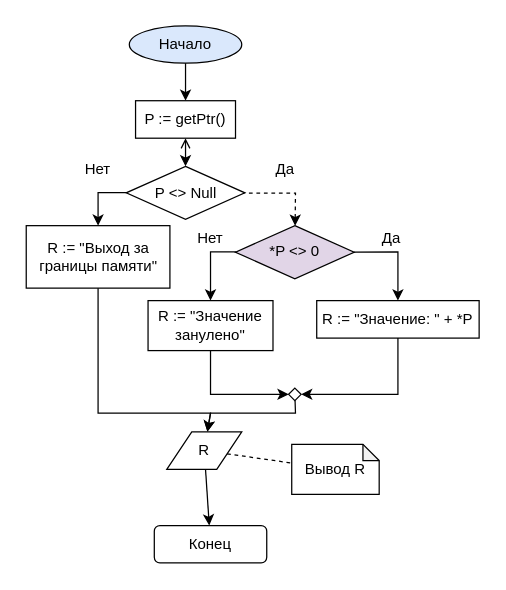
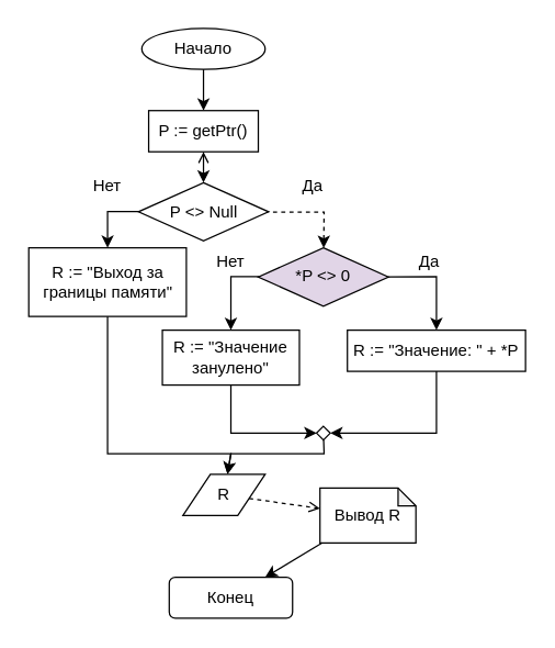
  <mxCell id="0" />
  <mxCell id="1" parent="0" />
- <mxCell id="2" value="Начало" style="ellipse;whiteSpace=wrap;html=1;fillColor=#dae8fc;" vertex="1" parent="1"><mxGeometry x="103" y="20" width="90" height="30" as="geometry" /></mxCell>
+ <mxCell id="2" value="Начало" style="ellipse;whiteSpace=wrap;html=1;" vertex="1" parent="1"><mxGeometry x="103" y="20" width="90" height="30" as="geometry" /></mxCell>
  <mxCell id="3" value="Конец" style="whiteSpace=wrap;html=1;rounded=1;" vertex="1" parent="1"><mxGeometry x="123" y="420" width="90" height="30" as="geometry" /></mxCell>
  <mxCell id="4" value="Вывод R" style="shape=note;whiteSpace=wrap;html=1;backgroundOutline=1;darkOpacity=0.05;size=13;" vertex="1" parent="1"><mxGeometry x="233" y="355" width="70" height="40" as="geometry" /></mxCell>
- <mxCell id="5" value="" style="endArrow=none;dashed=1;html=1;strokeWidth=1;rounded=0;" edge="1" parent="1" source="26" target="4"><mxGeometry width="50" height="50" relative="1" as="geometry"><mxPoint x="169.25" y="95" as="sourcePoint" /><mxPoint x="253" y="350" as="targetPoint" /></mxGeometry></mxCell>
+ <mxCell id="5" value="" style="endArrow=open;dashed=1;html=1;strokeWidth=1;rounded=0;" edge="1" parent="1" source="26" target="4"><mxGeometry width="50" height="50" relative="1" as="geometry"><mxPoint x="169.25" y="95" as="sourcePoint" /><mxPoint x="253" y="350" as="targetPoint" /></mxGeometry></mxCell>
  <mxCell id="6" value="" style="endArrow=none;html=1;rounded=0;strokeWidth=1;startArrow=classic;startFill=1;" edge="1" parent="1" source="16" target="2"><mxGeometry width="50" height="50" relative="1" as="geometry"><mxPoint x="148" y="80" as="sourcePoint" /><mxPoint x="253" y="350" as="targetPoint" /></mxGeometry></mxCell>
  <mxCell id="7" value="P &amp;lt;&amp;gt; Null" style="rhombus;whiteSpace=wrap;html=1;" vertex="1" parent="1"><mxGeometry x="100.5" y="132.5" width="95" height="42.5" as="geometry" /></mxCell>
  <mxCell id="8" value="" style="endArrow=open;html=1;rounded=0;strokeWidth=1;startArrow=classic;startFill=1;" edge="1" parent="1" source="7" target="16"><mxGeometry width="50" height="50" relative="1" as="geometry"><mxPoint x="158" y="150" as="sourcePoint" /><mxPoint x="148" y="180" as="targetPoint" /></mxGeometry></mxCell>
  <mxCell id="9" value="R := &quot;Выход за границы памяти&quot;" style="rounded=0;whiteSpace=wrap;html=1;" vertex="1" parent="1"><mxGeometry x="20.5" y="180" width="115" height="50" as="geometry" /></mxCell>
  <mxCell id="10" value="" style="endArrow=none;html=1;rounded=0;strokeWidth=1;endFill=0;startArrow=classic;startFill=1;" edge="1" parent="1" source="9" target="7"><mxGeometry width="50" height="50" relative="1" as="geometry"><mxPoint x="158" y="142.5" as="sourcePoint" /><mxPoint x="158" y="112.5" as="targetPoint" /><Array as="points"><mxPoint x="78" y="153.5" /></Array></mxGeometry></mxCell>
  <mxCell id="11" value="" style="endArrow=none;html=1;rounded=0;strokeWidth=1;startArrow=classic;startFill=1;dashed=1;" edge="1" parent="1" source="17" target="7"><mxGeometry width="50" height="50" relative="1" as="geometry"><mxPoint x="231.819" y="192.5" as="sourcePoint" /><mxPoint x="118.267" y="163.608" as="targetPoint" /><Array as="points"><mxPoint x="236" y="154" /></Array></mxGeometry></mxCell>
  <mxCell id="12" value="" style="endArrow=none;html=1;rounded=0;strokeWidth=1;startArrow=classic;startFill=1;entryX=0.5;entryY=1;entryDx=0;entryDy=0;" edge="1" parent="1" source="26" target="9"><mxGeometry width="50" height="50" relative="1" as="geometry"><mxPoint x="148" y="262.5" as="sourcePoint" /><mxPoint x="158" y="112.5" as="targetPoint" /><Array as="points"><mxPoint x="168" y="330" /><mxPoint x="78" y="330" /></Array></mxGeometry></mxCell>
- <mxCell id="13" value="" style="endArrow=none;html=1;rounded=0;strokeWidth=1;startArrow=classic;startFill=1;" edge="1" parent="1" source="3" target="26"><mxGeometry width="50" height="50" relative="1" as="geometry"><mxPoint x="163" y="430" as="sourcePoint" /><mxPoint x="78" y="400" as="targetPoint" /></mxGeometry></mxCell>
+ <mxCell id="13" value="" style="endArrow=none;html=1;rounded=0;strokeWidth=1;startArrow=classic;startFill=1;" edge="1" parent="1" source="3" target="4"><mxGeometry width="50" height="50" relative="1" as="geometry"><mxPoint x="163" y="430" as="sourcePoint" /><mxPoint x="78" y="400" as="targetPoint" /></mxGeometry></mxCell>
  <mxCell id="14" value="Нет" style="text;html=1;strokeColor=none;fillColor=none;align=center;verticalAlign=middle;whiteSpace=wrap;rounded=0;" vertex="1" parent="1"><mxGeometry x="48" y="120" width="60" height="30" as="geometry" /></mxCell>
  <mxCell id="15" value="Да" style="text;html=1;strokeColor=none;fillColor=none;align=center;verticalAlign=middle;whiteSpace=wrap;rounded=0;" vertex="1" parent="1"><mxGeometry x="198" y="120" width="60" height="30" as="geometry" /></mxCell>
  <mxCell id="16" value="P := getPtr()" style="rounded=0;whiteSpace=wrap;html=1;" vertex="1" parent="1"><mxGeometry x="108" y="80" width="80" height="30" as="geometry" /></mxCell>
  <mxCell id="17" value="*P &amp;lt;&amp;gt; 0" style="rhombus;whiteSpace=wrap;html=1;fillColor=#e1d5e7;" vertex="1" parent="1"><mxGeometry x="188" y="180" width="95" height="42.5" as="geometry" /></mxCell>
  <mxCell id="18" value="" style="endArrow=none;html=1;rounded=0;strokeWidth=1;startArrow=classic;startFill=1;" edge="1" parent="1" source="21" target="17"><mxGeometry width="50" height="50" relative="1" as="geometry"><mxPoint x="324" y="230" as="sourcePoint" /><mxPoint x="283" y="210.004" as="targetPoint" /><Array as="points"><mxPoint x="318" y="201" /></Array></mxGeometry></mxCell>
  <mxCell id="19" value="" style="endArrow=none;html=1;rounded=0;strokeWidth=1;endFill=0;startArrow=none;startFill=1;" edge="1" parent="1" source="28" target="17"><mxGeometry width="50" height="50" relative="1" as="geometry"><mxPoint x="153" y="230" as="sourcePoint" /><mxPoint x="110.876" y="163.582" as="targetPoint" /><Array as="points"><mxPoint x="168" y="201" /></Array></mxGeometry></mxCell>
  <mxCell id="20" value="R := &quot;Значение занулено&quot;" style="rounded=0;whiteSpace=wrap;html=1;" vertex="1" parent="1"><mxGeometry x="118" y="240" width="100" height="40" as="geometry" /></mxCell>
  <mxCell id="21" value="R := &quot;Значение: &quot; + *P" style="rounded=0;whiteSpace=wrap;html=1;" vertex="1" parent="1"><mxGeometry x="253" y="240" width="130" height="30" as="geometry" /></mxCell>
  <mxCell id="22" value="" style="rhombus;whiteSpace=wrap;html=1;rounded=0;" vertex="1" parent="1"><mxGeometry x="230.5" y="310" width="10" height="10" as="geometry" /></mxCell>
  <mxCell id="23" value="" style="endArrow=none;html=1;rounded=0;strokeWidth=1;startArrow=classic;startFill=1;" edge="1" parent="1" source="22" target="20"><mxGeometry width="50" height="50" relative="1" as="geometry"><mxPoint x="236" y="318" as="sourcePoint" /><mxPoint x="88" y="240" as="targetPoint" /><Array as="points"><mxPoint x="168" y="315" /></Array></mxGeometry></mxCell>
  <mxCell id="24" value="" style="endArrow=none;html=1;rounded=0;strokeWidth=1;startArrow=classic;startFill=1;" edge="1" parent="1" source="22" target="21"><mxGeometry width="50" height="50" relative="1" as="geometry"><mxPoint x="236" y="315" as="sourcePoint" /><mxPoint x="88" y="240" as="targetPoint" /><Array as="points"><mxPoint x="318" y="315" /></Array></mxGeometry></mxCell>
  <mxCell id="25" value="" style="endArrow=none;html=1;rounded=0;strokeWidth=1;startArrow=classic;startFill=1;" edge="1" parent="1" source="26" target="22"><mxGeometry width="50" height="50" relative="1" as="geometry"><mxPoint x="236" y="350" as="sourcePoint" /><mxPoint x="163" y="340" as="targetPoint" /><Array as="points"><mxPoint x="168" y="330" /><mxPoint x="236" y="330" /></Array></mxGeometry></mxCell>
  <mxCell id="26" value="R" style="shape=parallelogram;perimeter=parallelogramPerimeter;whiteSpace=wrap;html=1;fixedSize=1;rounded=0;" vertex="1" parent="1"><mxGeometry x="133" y="345" width="60" height="30" as="geometry" /></mxCell>
  <mxCell id="27" value="Да" style="text;html=1;strokeColor=none;fillColor=none;align=center;verticalAlign=middle;whiteSpace=wrap;rounded=0;" vertex="1" parent="1"><mxGeometry x="283" y="175" width="60" height="30" as="geometry" /></mxCell>
  <mxCell id="28" value="Нет" style="text;html=1;strokeColor=none;fillColor=none;align=center;verticalAlign=middle;whiteSpace=wrap;rounded=0;" vertex="1" parent="1"><mxGeometry x="138" y="175" width="60" height="30" as="geometry" /></mxCell>
  <mxCell id="29" value="" style="endArrow=none;html=1;rounded=0;strokeWidth=1;endFill=0;startArrow=classic;startFill=1;" edge="1" parent="1" source="20" target="28"><mxGeometry width="50" height="50" relative="1" as="geometry"><mxPoint x="168" y="240" as="sourcePoint" /><mxPoint x="188.39" y="201.076" as="targetPoint" /><Array as="points" /></mxGeometry></mxCell>
